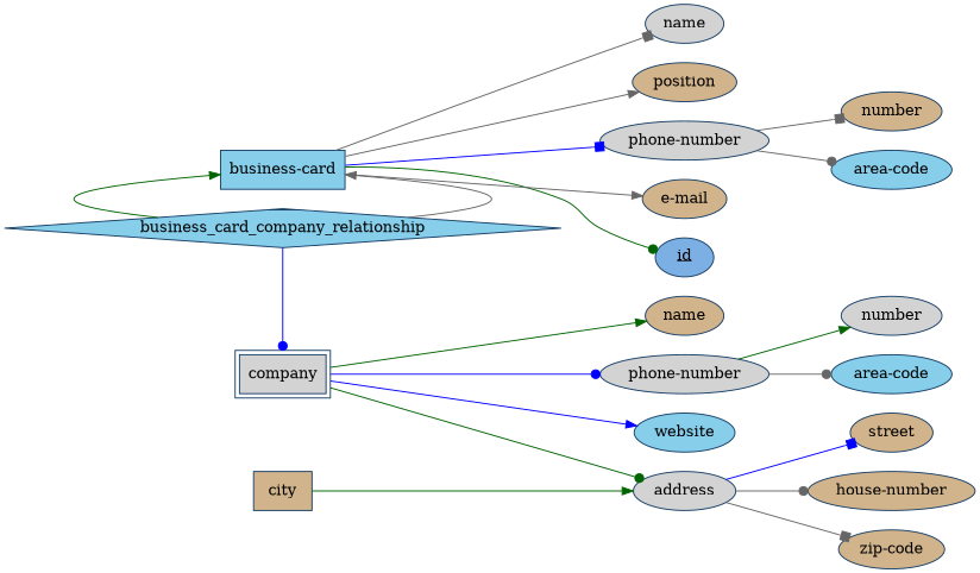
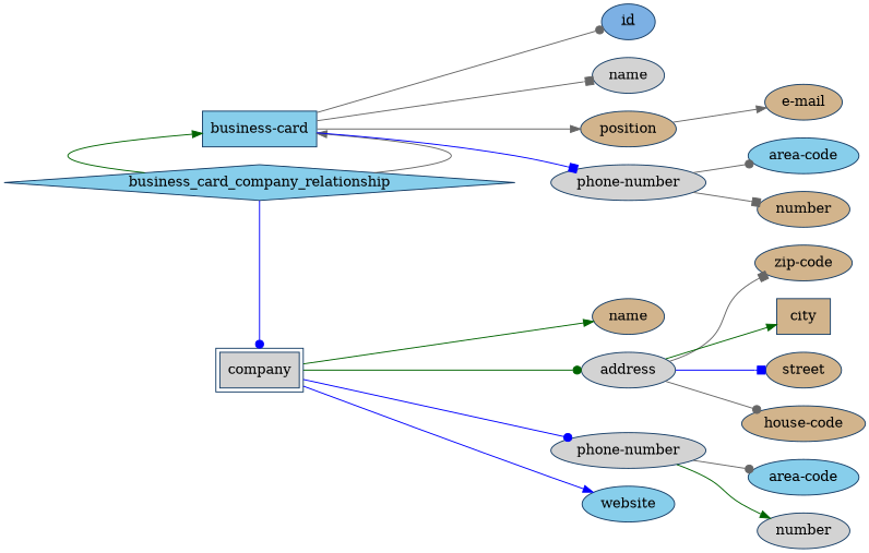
  digraph {
    rankdir=LR
    node [color="#153d66" fillcolor=tan peripheries=1 shape=ellipse style=filled]
    edge [arrowhead=normal color=gray40]
    n1 [fillcolor=skyblue label="business-card" shape=box]
    n2 [fillcolor="#7cb0e4" label=<<u>id</u>>]
    business_card_company_relationship [fillcolor=skyblue shape=diamond]
    n4 [fillcolor=lightgrey label=company peripheries=2 shape=box]
    n5 [fillcolor=lightgrey label=name]
    n6 [label=position]
    n7 [fillcolor=lightgrey label="phone-number"]
    n8 [fillcolor=skyblue label="area-code"]
    n9 [label=number]
    n10 [label="e-mail"]
    n11 [label=name]
    n12 [fillcolor=lightgrey label=address]
    n13 [label="zip-code"]
    n14 [label=city shape=box]
    n15 [label=street]
-   n16 [label="house-number"]
+   n16 [label="house-code"]
    n17 [fillcolor=lightgrey label="phone-number"]
    n18 [fillcolor=skyblue label="area-code"]
    n19 [fillcolor=lightgrey label=number]
    n20 [fillcolor=skyblue label=website]
    subgraph sub_1 {
      n1
    }
    subgraph sub_2 {
      n2
    }
    subgraph sub_3 {
      business_card_company_relationship
    }
    subgraph sub_4 {
      n4
    }
    subgraph sub_5 {
      n5
    }
    subgraph sub_6 {
      n6
    }
    subgraph sub_7 {
      n7
    }
    subgraph sub_8 {
      n8
    }
    subgraph sub_9 {
      n9
    }
    subgraph sub_10 {
      n10
    }
    subgraph sub_11 {
      n11
    }
    subgraph sub_12 {
      n12
    }
    subgraph sub_13 {
      n13
    }
    subgraph sub_14 {
      n14
    }
    subgraph sub_15 {
      n15
    }
    subgraph sub_16 {
      n16
    }
    subgraph sub_17 {
      n17
    }
    subgraph sub_18 {
      n18
    }
    subgraph sub_19 {
      n19
    }
    subgraph sub_20 {
      n20
    }
    subgraph sub_21 {
      rank=same
      n1
      business_card_company_relationship
      n4
    }
-   n1 -> n2 [arrowhead=dot color=darkgreen]
+   n1 -> n2 [arrowhead=dot]
    n1 -> business_card_company_relationship [dir=back]
    n1 -> business_card_company_relationship [color=darkgreen dir=back]
    n1 -> n5 [arrowhead=box]
    n1 -> n6
    n1 -> n7 [arrowhead=box color=blue]
-   n1 -> n10
+   n6 -> n10
    business_card_company_relationship -> n4 [arrowhead=dot color=blue]
    n4 -> n11 [color=darkgreen]
    n4 -> n12 [arrowhead=dot color=darkgreen]
    n4 -> n17 [arrowhead=dot color=blue]
    n4 -> n20 [color=blue]
    n7 -> n8 [arrowhead=dot]
    n7 -> n9 [arrowhead=box]
    n12 -> n13 [arrowhead=box]
-   n14 -> n12 [color=darkgreen]
+   n12 -> n14 [color=darkgreen]
    n12 -> n15 [arrowhead=box color=blue]
    n12 -> n16 [arrowhead=dot]
    n17 -> n18 [arrowhead=dot]
    n17 -> n19 [color=darkgreen]
  }
